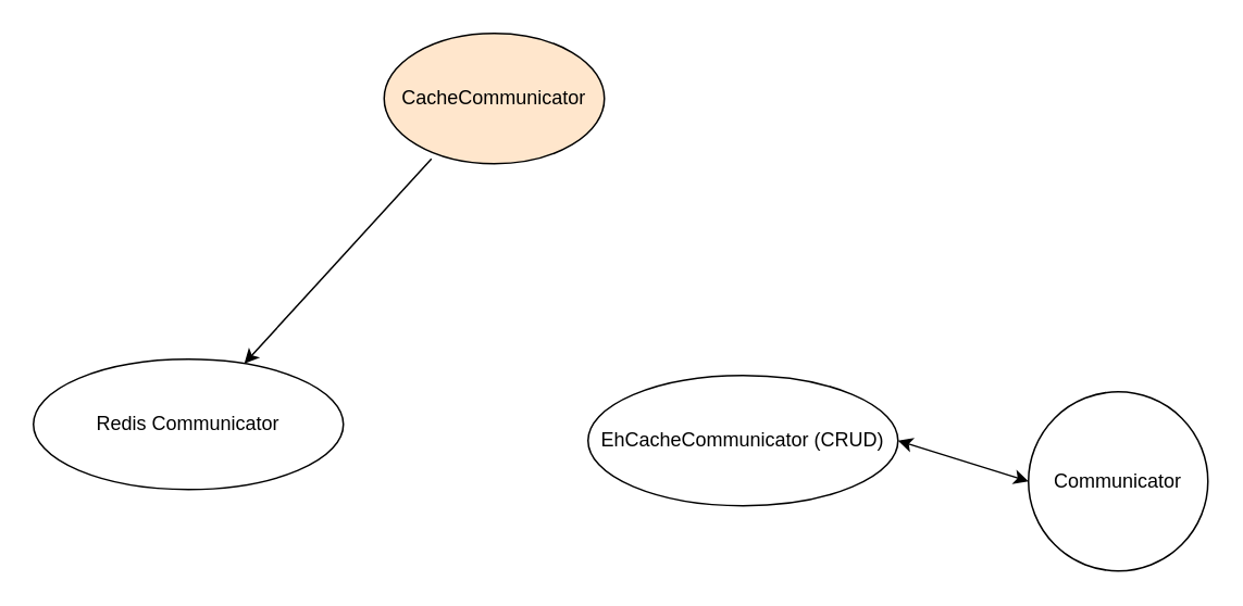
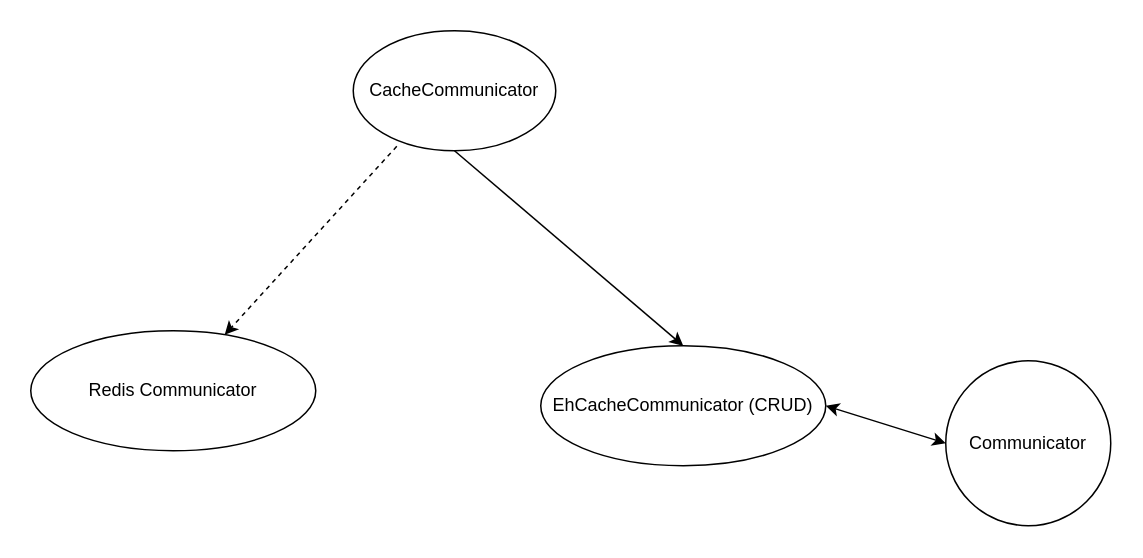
  <mxCell id="0" />
  <mxCell id="1" parent="0" />
  <mxCell id="2" value="EhCacheCommunicator (CRUD)" style="ellipse;whiteSpace=wrap;html=1;" vertex="1" parent="1"><mxGeometry x="360" y="230" width="190" height="80" as="geometry" /></mxCell>
- <mxCell id="3" value="CacheCommunicator" style="ellipse;whiteSpace=wrap;html=1;fillColor=#ffe6cc;" vertex="1" parent="1"><mxGeometry x="235" y="20" width="135" height="80" as="geometry" /></mxCell>
+ <mxCell id="3" value="CacheCommunicator" style="ellipse;whiteSpace=wrap;html=1;" vertex="1" parent="1"><mxGeometry x="235" y="20" width="135" height="80" as="geometry" /></mxCell>
+ <mxCell id="4" value="" style="endArrow=classic;html=1;rounded=0;entryX=0.5;entryY=0;entryDx=0;entryDy=0;exitX=0.5;exitY=1;exitDx=0;exitDy=0;" edge="1" parent="1" source="3" target="2"><mxGeometry width="50" height="50" relative="1" as="geometry"><mxPoint x="240" y="160" as="sourcePoint" /><mxPoint x="290" y="110" as="targetPoint" /></mxGeometry></mxCell>
  <mxCell id="5" value="Redis Communicator" style="ellipse;whiteSpace=wrap;html=1;" vertex="1" parent="1"><mxGeometry x="20" y="220" width="190" height="80" as="geometry" /></mxCell>
- <mxCell id="6" value="" style="endArrow=classic;html=1;rounded=0;exitX=0.215;exitY=0.963;exitDx=0;exitDy=0;exitPerimeter=0;" edge="1" parent="1" source="3" target="5"><mxGeometry width="50" height="50" relative="1" as="geometry"><mxPoint x="183" y="100" as="sourcePoint" /><mxPoint x="335" y="210" as="targetPoint" /></mxGeometry></mxCell>
+ <mxCell id="6" value="" style="endArrow=classic;html=1;rounded=0;exitX=0.215;exitY=0.963;exitDx=0;exitDy=0;exitPerimeter=0;dashed=1;" edge="1" parent="1" source="3" target="5"><mxGeometry width="50" height="50" relative="1" as="geometry"><mxPoint x="183" y="100" as="sourcePoint" /><mxPoint x="335" y="210" as="targetPoint" /></mxGeometry></mxCell>
  <mxCell id="7" value="Communicator" style="ellipse;whiteSpace=wrap;html=1;aspect=fixed;" vertex="1" parent="1"><mxGeometry x="630" y="240" width="110" height="110" as="geometry" /></mxCell>
  <mxCell id="8" value="" style="endArrow=classic;startArrow=classic;html=1;rounded=0;entryX=0;entryY=0.5;entryDx=0;entryDy=0;" edge="1" parent="1" target="7"><mxGeometry width="50" height="50" relative="1" as="geometry"><mxPoint x="550" y="270" as="sourcePoint" /><mxPoint x="600" y="220" as="targetPoint" /></mxGeometry></mxCell>
